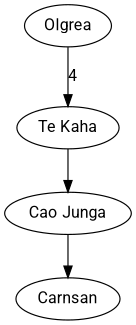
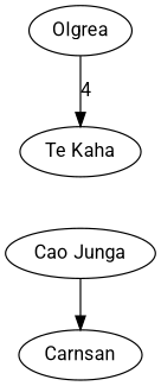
  digraph {
    fontname=Roboto
    node [fontname=Roboto]
    edge [fontname=Roboto]
    n1 [label=Olgrea]
    n2 [label="Te Kaha"]
    n3 [label="Cao Junga"]
    n4 [label=Carnsan]
    n1 -> n2 [label=4]
-   n2 -> n3
    n3 -> n4
  }
